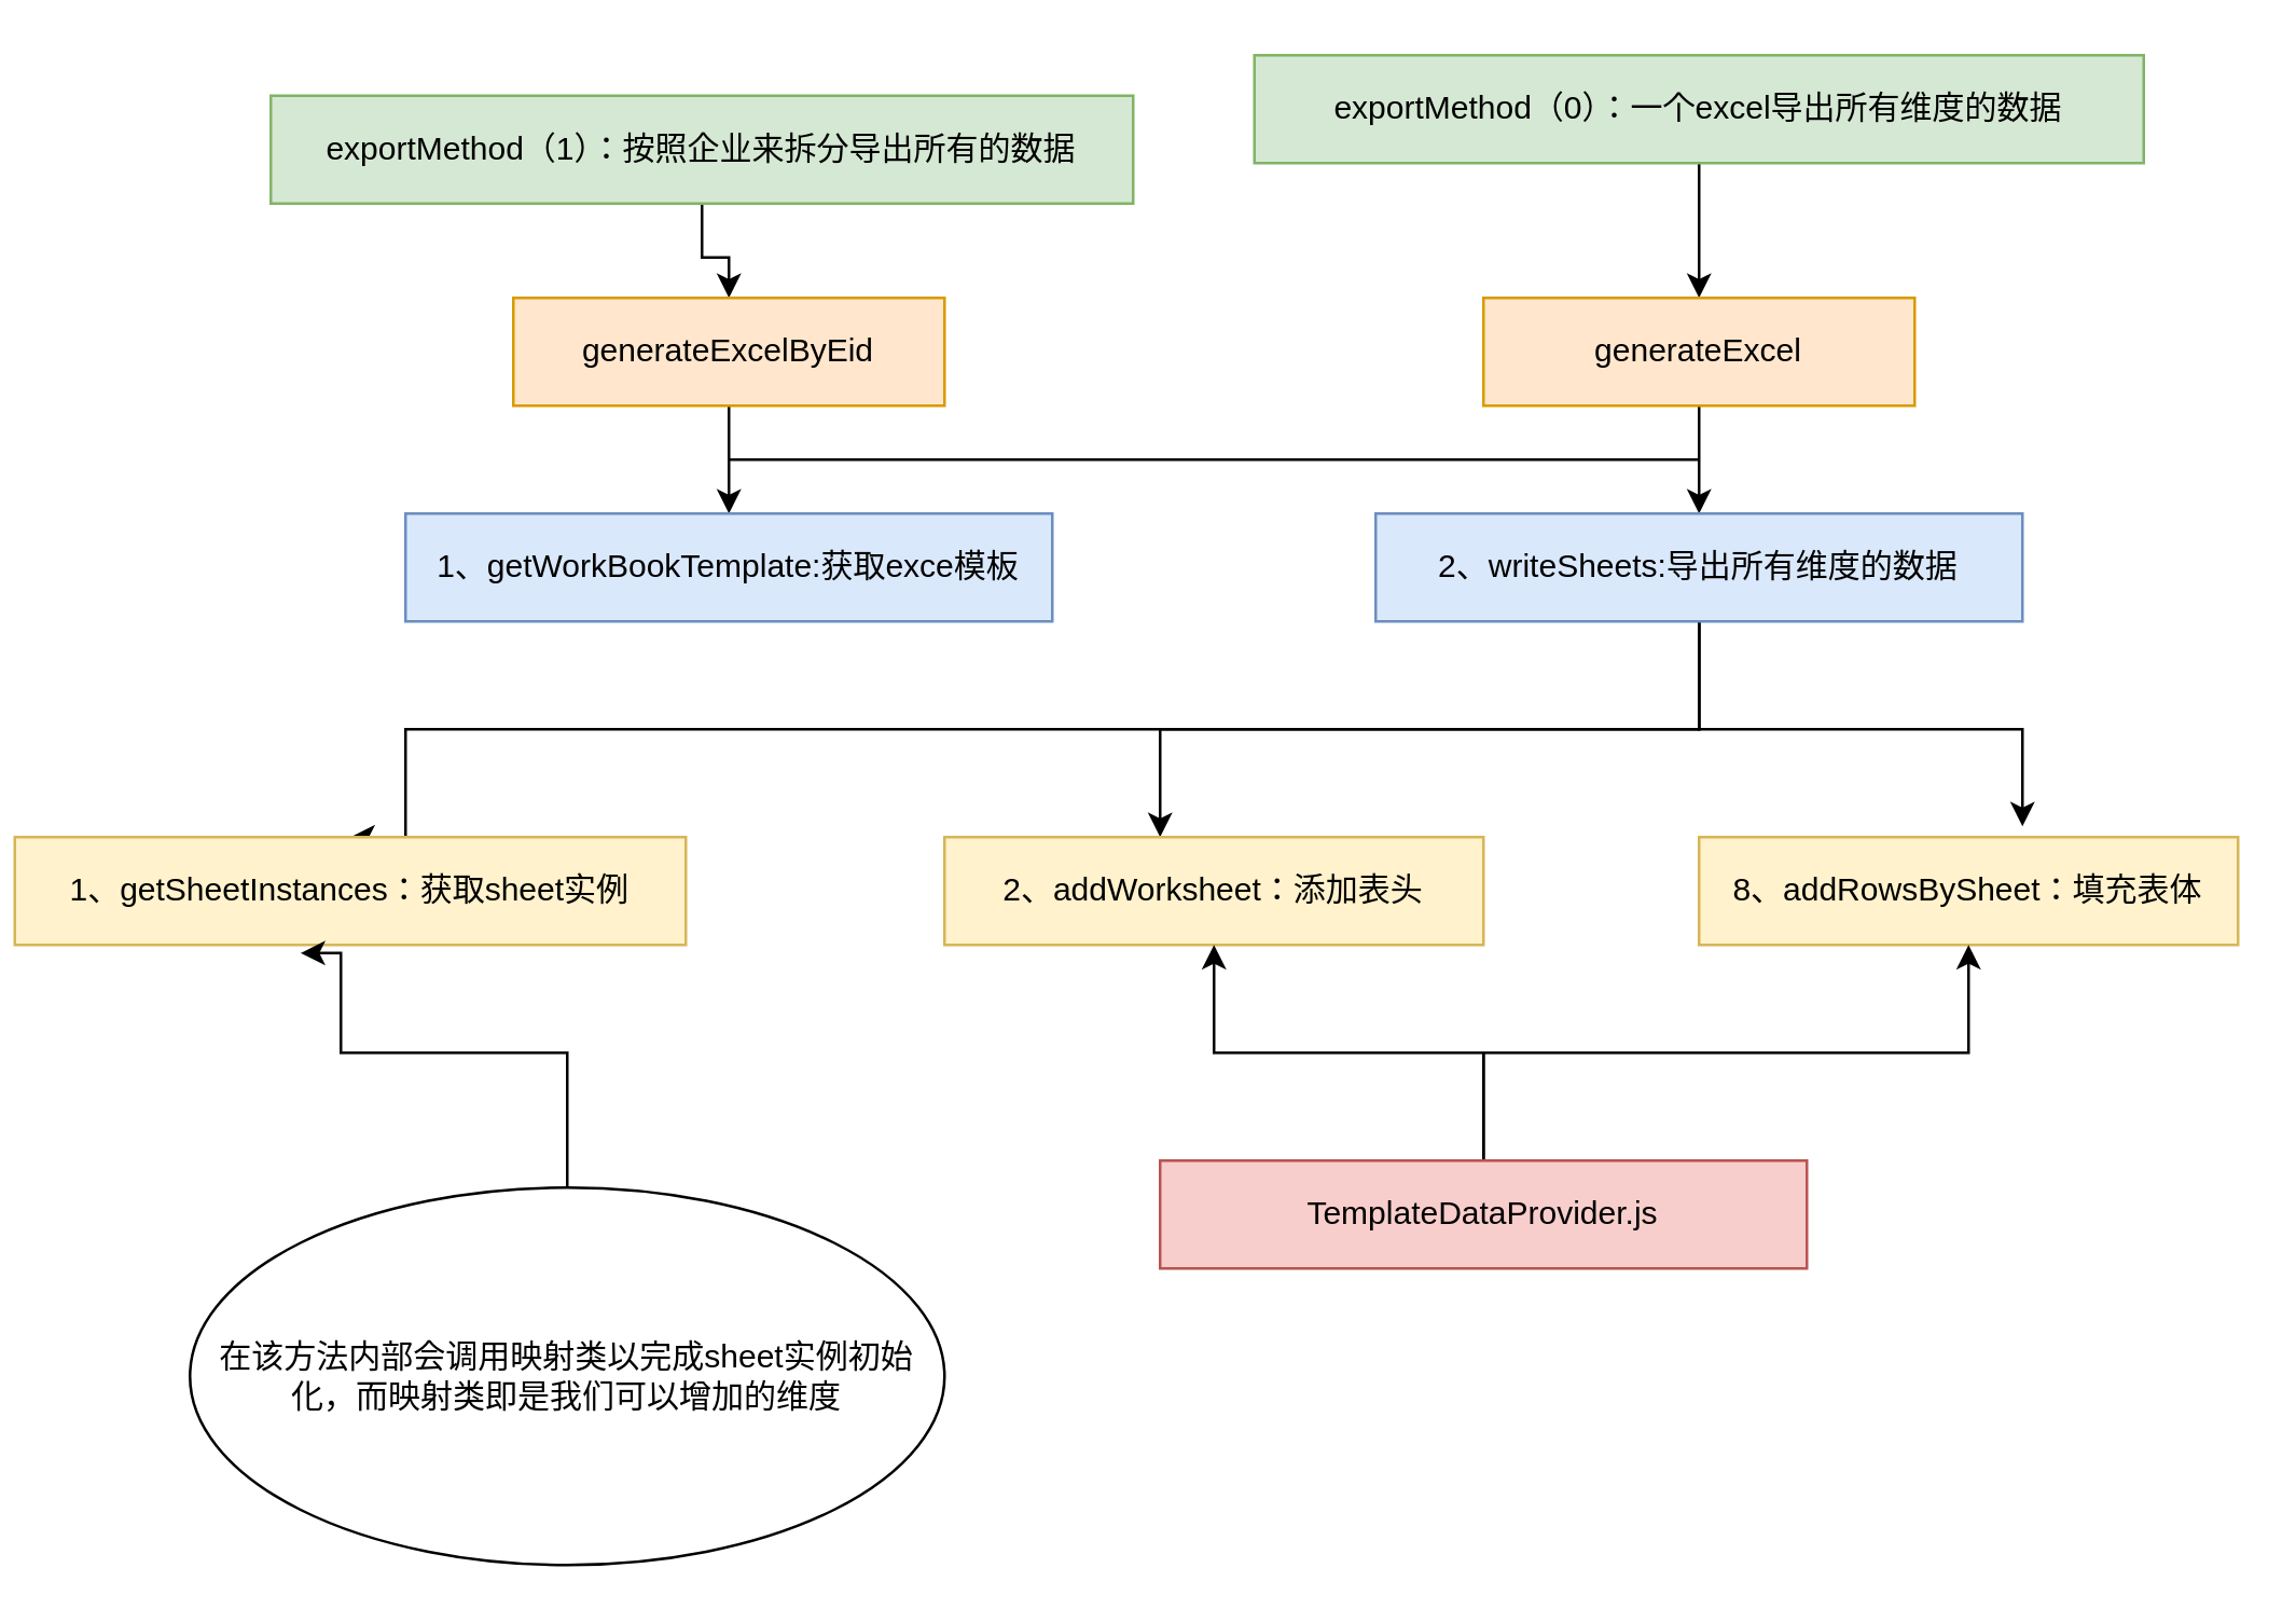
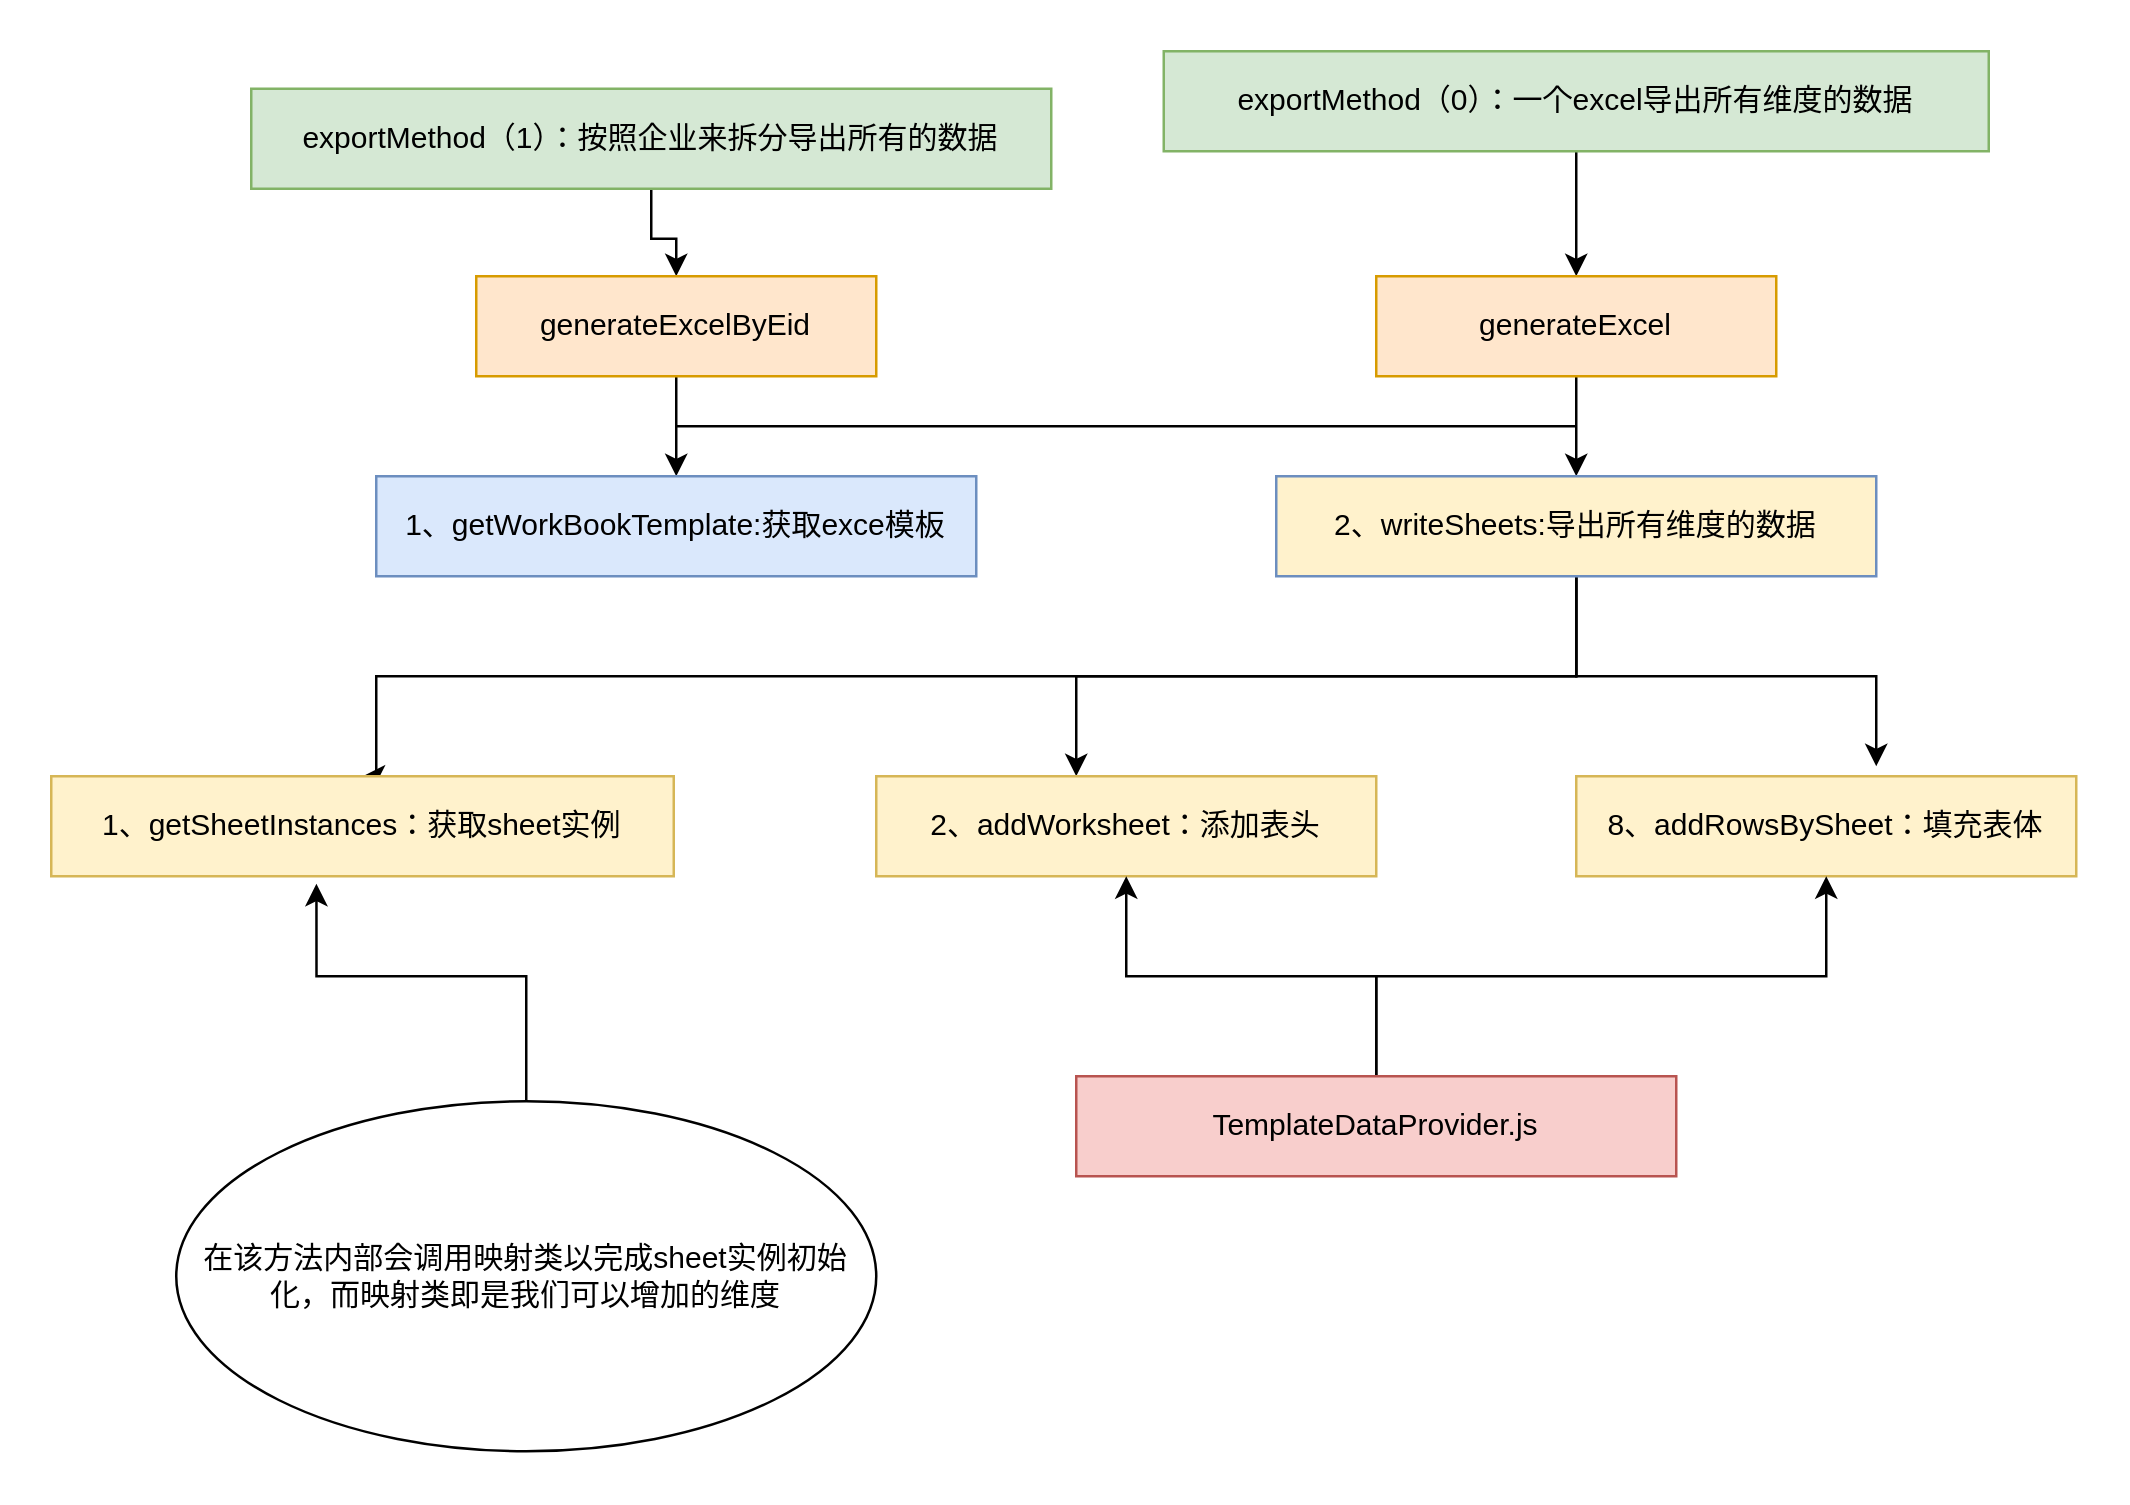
  <mxCell id="0" />
  <mxCell id="1" parent="0" />
  <mxCell id="2" value="" style="edgeStyle=orthogonalEdgeStyle;rounded=0;orthogonalLoop=1;jettySize=auto;html=1;" edge="1" parent="1" source="3" target="7"><mxGeometry relative="1" as="geometry" /></mxCell>
  <mxCell id="3" value="exportMethod（1）：按照企业来拆分导出所有的数据" style="rounded=0;whiteSpace=wrap;html=1;fillColor=#d5e8d4;strokeColor=#82b366;" vertex="1" parent="1"><mxGeometry x="100" y="35" width="320" height="40" as="geometry" /></mxCell>
  <mxCell id="4" value="" style="edgeStyle=orthogonalEdgeStyle;rounded=0;orthogonalLoop=1;jettySize=auto;html=1;" edge="1" parent="1" source="5" target="9"><mxGeometry relative="1" as="geometry"><Array as="points"><mxPoint x="630" y="90" /><mxPoint x="630" y="90" /></Array></mxGeometry></mxCell>
  <mxCell id="5" value="exportMethod（0）：一个excel导出所有维度的数据" style="rounded=0;whiteSpace=wrap;html=1;fillColor=#d5e8d4;strokeColor=#82b366;" vertex="1" parent="1"><mxGeometry x="465" y="20" width="330" height="40" as="geometry" /></mxCell>
  <mxCell id="6" style="edgeStyle=orthogonalEdgeStyle;rounded=0;orthogonalLoop=1;jettySize=auto;html=1;exitX=0.5;exitY=1;exitDx=0;exitDy=0;entryX=0.5;entryY=0;entryDx=0;entryDy=0;" edge="1" parent="1" source="7" target="10"><mxGeometry relative="1" as="geometry"><Array as="points"><mxPoint x="270" y="170" /><mxPoint x="270" y="170" /></Array></mxGeometry></mxCell>
  <mxCell id="7" value="generateExcelByEid" style="rounded=0;whiteSpace=wrap;html=1;fillColor=#ffe6cc;strokeColor=#d79b00;" vertex="1" parent="1"><mxGeometry x="190" y="110" width="160" height="40" as="geometry" /></mxCell>
  <mxCell id="8" style="edgeStyle=orthogonalEdgeStyle;rounded=0;orthogonalLoop=1;jettySize=auto;html=1;exitX=0.5;exitY=1;exitDx=0;exitDy=0;entryX=0.5;entryY=0;entryDx=0;entryDy=0;" edge="1" parent="1" source="9" target="14"><mxGeometry relative="1" as="geometry" /></mxCell>
  <mxCell id="9" value="generateExcel" style="rounded=0;whiteSpace=wrap;html=1;fillColor=#ffe6cc;strokeColor=#d79b00;" vertex="1" parent="1"><mxGeometry x="550" y="110" width="160" height="40" as="geometry" /></mxCell>
  <mxCell id="10" value="1、getWorkBookTemplate:获取exce模板" style="rounded=0;whiteSpace=wrap;html=1;fillColor=#dae8fc;strokeColor=#6c8ebf;" vertex="1" parent="1"><mxGeometry x="150" y="190" width="240" height="40" as="geometry" /></mxCell>
  <mxCell id="11" style="edgeStyle=orthogonalEdgeStyle;rounded=0;orthogonalLoop=1;jettySize=auto;html=1;exitX=0.5;exitY=1;exitDx=0;exitDy=0;entryX=0.5;entryY=0;entryDx=0;entryDy=0;" edge="1" parent="1" source="14" target="17"><mxGeometry relative="1" as="geometry"><mxPoint x="150" y="300" as="targetPoint" /><Array as="points"><mxPoint x="630" y="270" /><mxPoint x="150" y="270" /></Array></mxGeometry></mxCell>
  <mxCell id="12" style="edgeStyle=orthogonalEdgeStyle;rounded=0;orthogonalLoop=1;jettySize=auto;html=1;exitX=0.5;exitY=1;exitDx=0;exitDy=0;" edge="1" parent="1" source="14" target="15"><mxGeometry relative="1" as="geometry"><Array as="points"><mxPoint x="630" y="270" /><mxPoint x="430" y="270" /></Array></mxGeometry></mxCell>
  <mxCell id="13" style="edgeStyle=orthogonalEdgeStyle;rounded=0;orthogonalLoop=1;jettySize=auto;html=1;exitX=0.5;exitY=1;exitDx=0;exitDy=0;entryX=0.6;entryY=-0.1;entryDx=0;entryDy=0;entryPerimeter=0;" edge="1" parent="1" source="14" target="16"><mxGeometry relative="1" as="geometry" /></mxCell>
- <mxCell id="14" value="2、writeSheets:导出所有维度的数据" style="rounded=0;whiteSpace=wrap;html=1;fillColor=#dae8fc;strokeColor=#6c8ebf;" vertex="1" parent="1"><mxGeometry x="510" y="190" width="240" height="40" as="geometry" /></mxCell>
+ <mxCell id="14" value="2、writeSheets:导出所有维度的数据" style="rounded=0;whiteSpace=wrap;html=1;fillColor=#fff2cc;strokeColor=#6c8ebf;" vertex="1" parent="1"><mxGeometry x="510" y="190" width="240" height="40" as="geometry" /></mxCell>
  <mxCell id="15" value="2、addWorksheet：添加表头" style="rounded=0;whiteSpace=wrap;html=1;fillColor=#fff2cc;strokeColor=#d6b656;" vertex="1" parent="1"><mxGeometry x="350" y="310" width="200" height="40" as="geometry" /></mxCell>
  <mxCell id="16" value="8、addRowsBySheet：填充表体" style="rounded=0;whiteSpace=wrap;html=1;fillColor=#fff2cc;strokeColor=#d6b656;" vertex="1" parent="1"><mxGeometry x="630" y="310" width="200" height="40" as="geometry" /></mxCell>
- <mxCell id="17" value="1、getSheetInstances：获取sheet实例" style="rounded=0;whiteSpace=wrap;html=1;fillColor=#fff2cc;strokeColor=#d6b656;" vertex="1" parent="1"><mxGeometry x="5" y="310" width="249" height="40" as="geometry" /></mxCell>
+ <mxCell id="17" value="1、getSheetInstances：获取sheet实例" style="rounded=0;whiteSpace=wrap;html=1;fillColor=#fff2cc;strokeColor=#d6b656;" vertex="1" parent="1"><mxGeometry x="20" y="310" width="249" height="40" as="geometry" /></mxCell>
  <mxCell id="18" style="edgeStyle=orthogonalEdgeStyle;rounded=0;orthogonalLoop=1;jettySize=auto;html=1;exitX=0.5;exitY=0;exitDx=0;exitDy=0;entryX=0.5;entryY=1;entryDx=0;entryDy=0;" edge="1" parent="1" source="20" target="15"><mxGeometry relative="1" as="geometry"><Array as="points"><mxPoint x="550" y="430" /><mxPoint x="550" y="390" /><mxPoint x="430" y="390" /></Array></mxGeometry></mxCell>
  <mxCell id="19" style="edgeStyle=orthogonalEdgeStyle;rounded=0;orthogonalLoop=1;jettySize=auto;html=1;exitX=0.5;exitY=0;exitDx=0;exitDy=0;entryX=0.5;entryY=1;entryDx=0;entryDy=0;" edge="1" parent="1" source="20" target="16"><mxGeometry relative="1" as="geometry"><Array as="points"><mxPoint x="550" y="430" /><mxPoint x="550" y="390" /><mxPoint x="710" y="390" /></Array></mxGeometry></mxCell>
  <mxCell id="20" value="TemplateDataProvider.js" style="rounded=0;whiteSpace=wrap;html=1;fillColor=#f8cecc;strokeColor=#b85450;" vertex="1" parent="1"><mxGeometry x="430" y="430" width="240" height="40" as="geometry" /></mxCell>
  <mxCell id="21" value="" style="endArrow=none;html=1;rounded=0;" edge="1" parent="1"><mxGeometry width="50" height="50" relative="1" as="geometry"><mxPoint x="270" y="170" as="sourcePoint" /><mxPoint x="630" y="170" as="targetPoint" /></mxGeometry></mxCell>
  <mxCell id="22" style="edgeStyle=orthogonalEdgeStyle;rounded=0;orthogonalLoop=1;jettySize=auto;html=1;exitX=0.5;exitY=0;exitDx=0;exitDy=0;entryX=0.426;entryY=1.075;entryDx=0;entryDy=0;entryPerimeter=0;" edge="1" parent="1" source="23" target="17"><mxGeometry relative="1" as="geometry"><Array as="points"><mxPoint x="210" y="390" /><mxPoint x="126" y="390" /></Array></mxGeometry></mxCell>
  <mxCell id="23" value="在该方法内部会调用映射类以完成sheet实例初始化，而映射类即是我们可以增加的维度" style="ellipse;whiteSpace=wrap;html=1;" vertex="1" parent="1"><mxGeometry x="70" y="440" width="280" height="140" as="geometry" /></mxCell>
